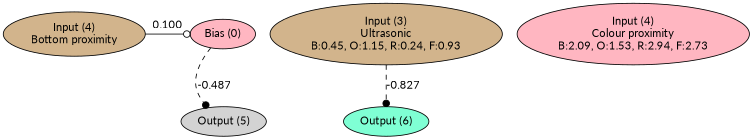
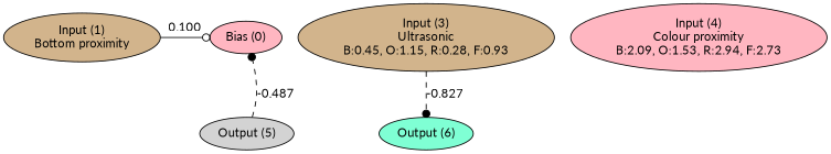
  digraph {
    fontname=Lato
    node [fillcolor=lightpink fontname=Lato style=filled]
    edge [arrowhead=dot fontname=Lato style=dashed]
    n1 [label="Bias (0)"]
-   n2 [fillcolor=tan label="Input (4)\nBottom proximity"]
-   n3 [fillcolor=tan label="Input (3)\nUltrasonic\nB:0.45, O:1.15, R:0.24, F:0.93"]
+   n2 [fillcolor=tan label="Input (1)\nBottom proximity"]
+   n3 [fillcolor=tan label="Input (3)\nUltrasonic\nB:0.45, O:1.15, R:0.28, F:0.93"]
    n4 [label="Input (4)\nColour proximity\nB:2.09, O:1.53, R:2.94, F:2.73"]
    n5 [fillcolor=lightgrey label="Output (5)"]
    n6 [fillcolor=aquamarine label="Output (6)"]
    subgraph sub_1 {
      rank=same
      n1
      n2
      n3
      n4
    }
    subgraph sub_2 {
      rank=same
      n5
      n6
    }
-   n1 -> n5 [label=-0.487]
+   n5 -> n1 [label=-0.487]
    n2 -> n1 [arrowhead=odot label=0.100 style=solid]
    n3 -> n6 [label=-0.827]
  }
